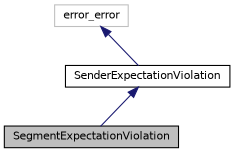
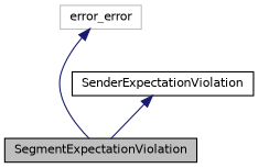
  digraph {
    node [color=black fillcolor=white fontname=Helvetica fontsize=10 shape=record style=filled]
    edge [color=midnightblue dir=back fontname=Helvetica fontsize=10 labelfontname=Helvetica labelfontsize=10 style=solid]
    n1 [fillcolor=grey75 fontcolor=black height=0.2 label=SegmentExpectationViolation width=0.4]
    n2 [height=0.2 label=SenderExpectationViolation width=0.4]
    n3 [color=grey75 height=0.2 label=error_error width=0.4]
    n2 -> n1
-   n3 -> n2
+   n3 -> n1
  }
